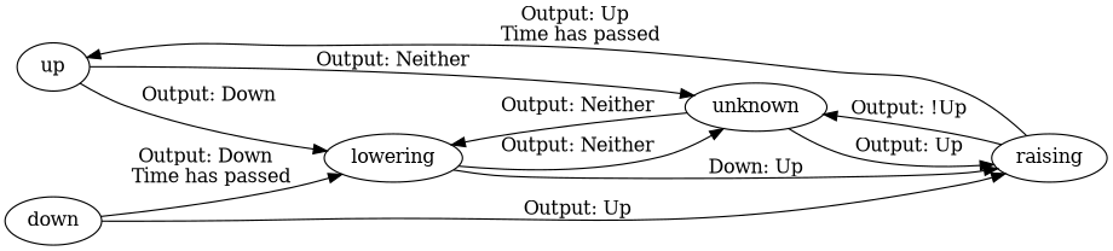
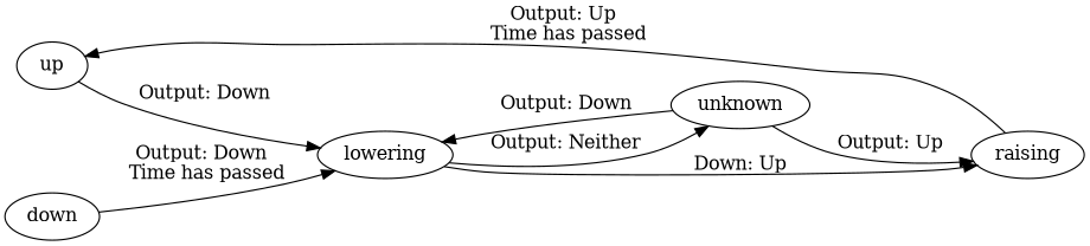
  digraph {
    rankdir=LR
    up
    lowering
    unknown
    raising
    down
    up -> lowering [label="Output: Down"]
-   up -> unknown [label="Output: Neither"]
    lowering -> unknown [label="Output: Neither"]
    lowering -> raising [label="Down: Up"]
-   unknown -> lowering [label="Output: Neither"]
+   unknown -> lowering [label="Output: Down"]
    unknown -> raising [label="Output: Up"]
    raising -> up [label="Output: Up \n Time has passed"]
-   raising -> unknown [label="Output: !Up"]
    down -> lowering [label="Output: Down \n Time has passed"]
-   down -> raising [label="Output: Up"]
  }
